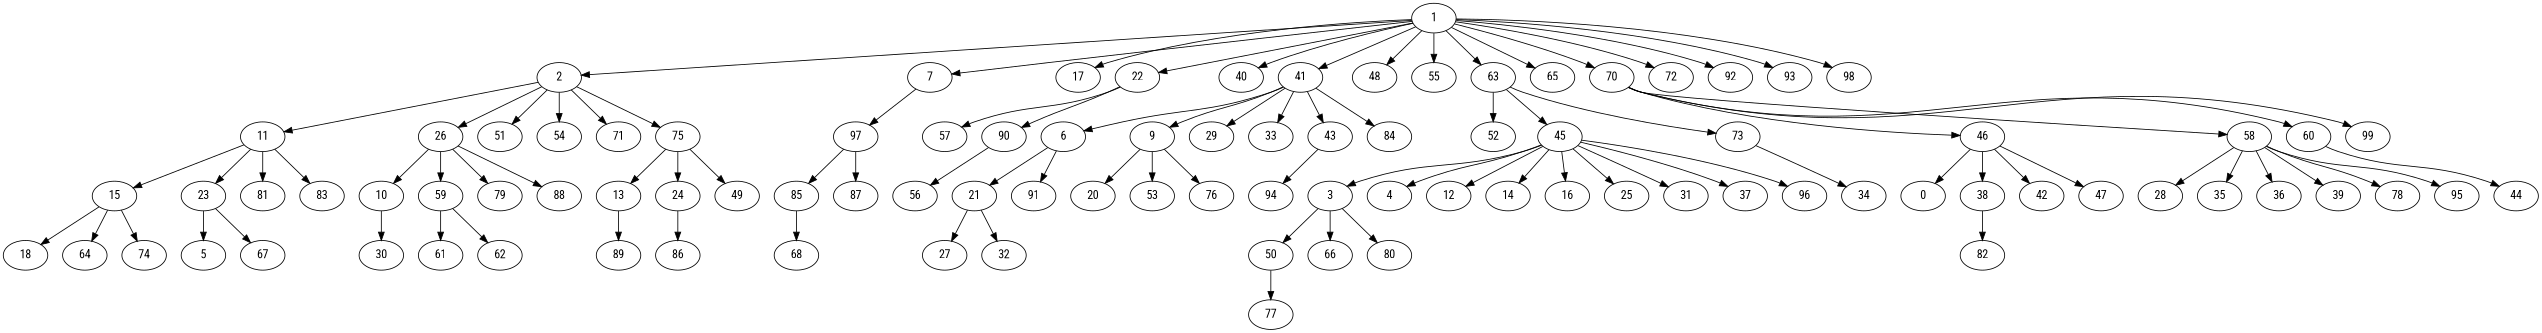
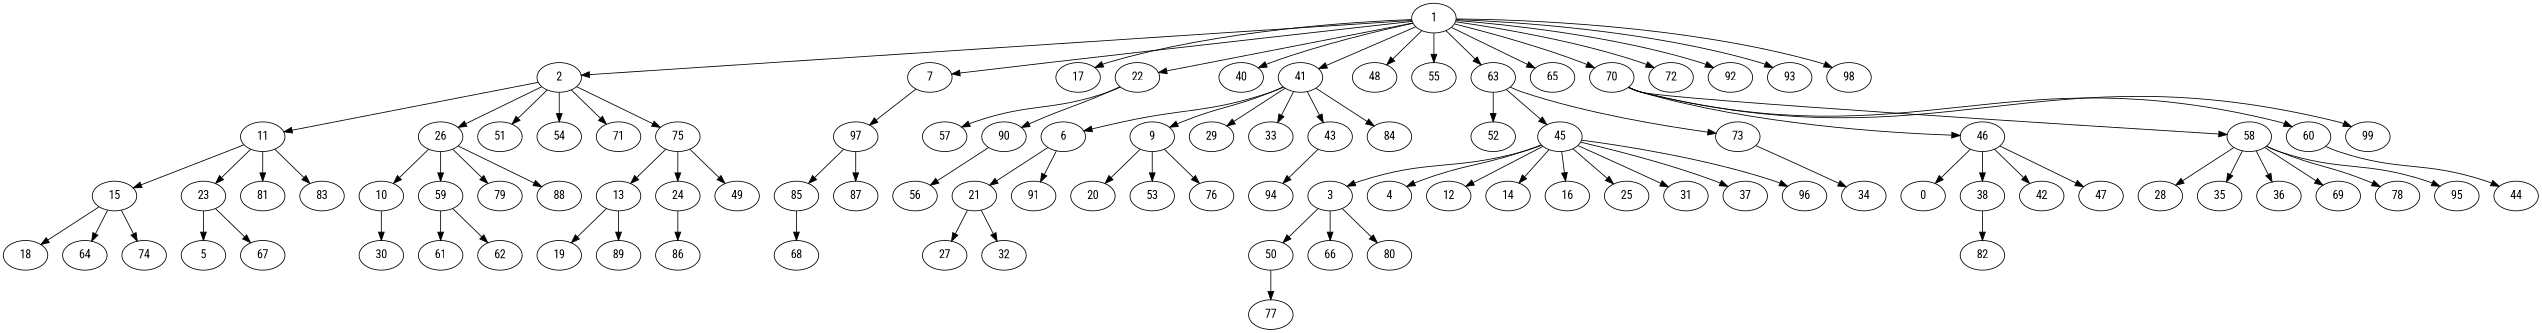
  digraph {
    fontname="Roboto Condensed"
    node [fontname="Roboto Condensed"]
    edge [fontname="Roboto Condensed"]
    1
    2
    7
    17
    22
    40
    41
    48
    55
    63
    65
    70
    72
    92
    93
    98
    11
    26
    51
    54
    71
    75
    97
    57
    90
    6
    9
    29
    33
    43
    84
    52
    45
    73
    46
    58
    60
    99
    15
    23
    81
    83
    10
    59
    79
    88
    13
    24
    49
    85
    87
    56
    21
    91
    20
    53
    76
    94
    3
    4
    12
    14
    16
    25
    31
    37
    96
    34
    0
    38
    42
    47
    28
    35
    36
-   69 [label=39]
+   69
    78
    95
    44
    18
    64
    74
    5
    67
    30
    61
    62
+   19
    89
    86
    68
    27
    32
    50
    66
    80
    82
    77
    1 -> 2
    1 -> 7
    1 -> 17
    1 -> 22
    1 -> 40
    1 -> 41
    1 -> 48
    1 -> 55
    1 -> 63
    1 -> 65
    1 -> 70
    1 -> 72
    1 -> 92
    1 -> 93
    1 -> 98
    2 -> 11
    2 -> 26
    2 -> 51
    2 -> 54
    2 -> 71
    2 -> 75
    7 -> 97
    22 -> 57
    22 -> 90
    41 -> 6
    41 -> 9
    41 -> 29
    41 -> 33
    41 -> 43
    41 -> 84
    63 -> 52
    63 -> 45
    63 -> 73
    70 -> 46
    70 -> 58
    70 -> 60
    70 -> 99
    11 -> 15
    11 -> 23
    11 -> 81
    11 -> 83
    26 -> 10
    26 -> 59
    26 -> 79
    26 -> 88
    75 -> 13
    75 -> 24
    75 -> 49
    97 -> 85
    97 -> 87
    90 -> 56
    6 -> 21
    6 -> 91
    9 -> 20
    9 -> 53
    9 -> 76
    43 -> 94
    45 -> 3
    45 -> 4
    45 -> 12
    45 -> 14
    45 -> 16
    45 -> 25
    45 -> 31
    45 -> 37
    45 -> 96
    73 -> 34
    46 -> 0
    46 -> 38
    46 -> 42
    46 -> 47
    58 -> 28
    58 -> 35
    58 -> 36
    58 -> 69
    58 -> 78
    58 -> 95
    60 -> 44
    15 -> 18
    15 -> 64
    15 -> 74
    23 -> 5
    23 -> 67
    10 -> 30
    59 -> 61
    59 -> 62
+   13 -> 19
    13 -> 89
    24 -> 86
    85 -> 68
    21 -> 27
    21 -> 32
    3 -> 50
    3 -> 66
    3 -> 80
    38 -> 82
    50 -> 77
  }
